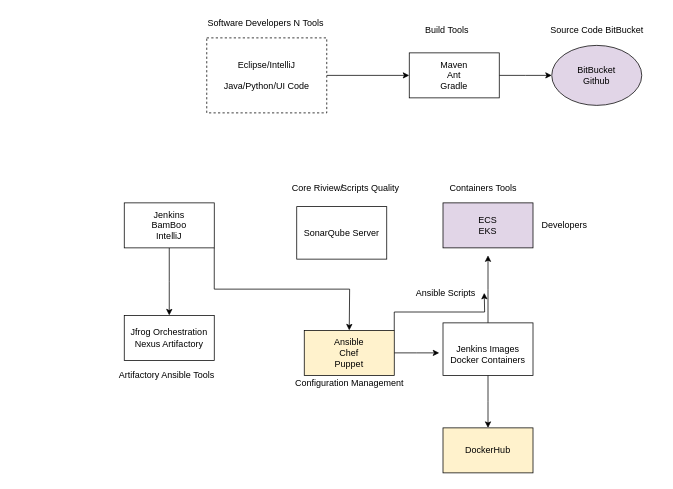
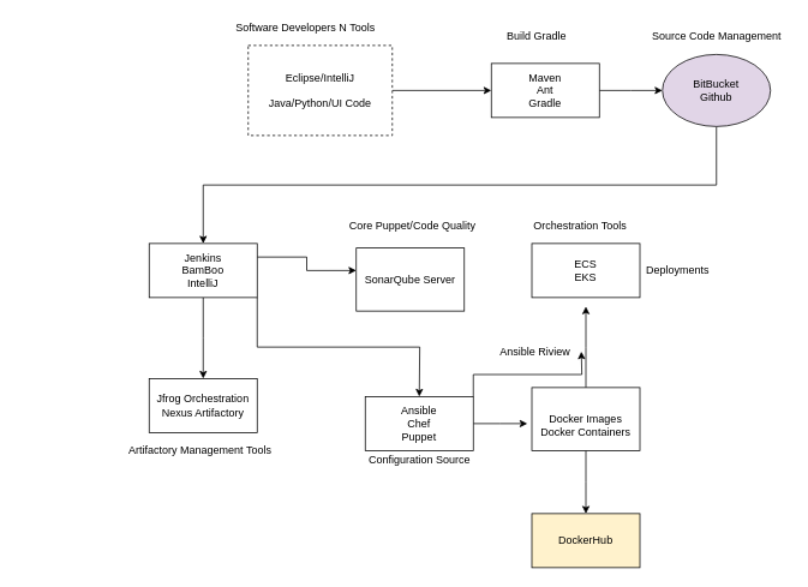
  <mxCell id="0" />
  <mxCell id="1" parent="0" />
  <mxCell id="2" style="edgeStyle=orthogonalEdgeStyle;rounded=0;orthogonalLoop=1;jettySize=auto;html=1;exitX=1;exitY=0.5;exitDx=0;exitDy=0;" edge="1" parent="1" source="3"><mxGeometry relative="1" as="geometry"><mxPoint x="545" y="100" as="targetPoint" /></mxGeometry></mxCell>
  <mxCell id="3" value="Eclipse/IntelliJ&lt;br&gt;&lt;br&gt;Java/Python/UI Code" style="rounded=0;whiteSpace=wrap;html=1;dashed=1;" vertex="1" parent="1"><mxGeometry x="275" y="50" width="160" height="100" as="geometry" /></mxCell>
- <mxCell id="4" value="&amp;nbsp; &amp;nbsp; &amp;nbsp; &amp;nbsp; &amp;nbsp; &amp;nbsp; &amp;nbsp; &amp;nbsp; &amp;nbsp; &amp;nbsp; &amp;nbsp; &amp;nbsp; &amp;nbsp; &amp;nbsp; &amp;nbsp; &amp;nbsp; &amp;nbsp; &amp;nbsp; &amp;nbsp; &amp;nbsp; &amp;nbsp;Software Developers N Tools" style="text;html=1;align=center;verticalAlign=middle;resizable=0;points=[];autosize=1;strokeColor=none;" vertex="1" parent="1"><mxGeometry x="130" y="20" width="310" height="20" as="geometry" /></mxCell>
+ <mxCell id="4" value="&amp;nbsp; &amp;nbsp; &amp;nbsp; &amp;nbsp; &amp;nbsp; &amp;nbsp; &amp;nbsp; &amp;nbsp; &amp;nbsp; &amp;nbsp; &amp;nbsp; &amp;nbsp; &amp;nbsp; &amp;nbsp; &amp;nbsp; &amp;nbsp; &amp;nbsp; &amp;nbsp; &amp;nbsp; &amp;nbsp; &amp;nbsp;Software Developers N Tools" style="text;html=1;align=center;verticalAlign=middle;resizable=0;points=[];autosize=1;strokeColor=none;" vertex="1" parent="1"><mxGeometry x="115" y="20" width="310" height="20" as="geometry" /></mxCell>
  <mxCell id="5" style="edgeStyle=orthogonalEdgeStyle;rounded=0;orthogonalLoop=1;jettySize=auto;html=1;exitX=1;exitY=0.5;exitDx=0;exitDy=0;" edge="1" parent="1" source="6"><mxGeometry relative="1" as="geometry"><mxPoint x="735" y="100" as="targetPoint" /></mxGeometry></mxCell>
  <mxCell id="6" value="Maven&lt;br&gt;Ant&lt;br&gt;Gradle" style="rounded=0;whiteSpace=wrap;html=1;" vertex="1" parent="1"><mxGeometry x="545" y="70" width="120" height="60" as="geometry" /></mxCell>
+ <mxCell id="7" style="edgeStyle=orthogonalEdgeStyle;rounded=0;orthogonalLoop=1;jettySize=auto;html=1;exitX=0.5;exitY=1;exitDx=0;exitDy=0;entryX=0.5;entryY=0;entryDx=0;entryDy=0;" edge="1" parent="1" source="8" target="14"><mxGeometry relative="1" as="geometry"><mxPoint y="260" as="targetPoint" x="225" /><Array as="points"><mxPoint x="795" y="205" /><mxPoint y="205" x="225" /></Array></mxGeometry></mxCell>
  <mxCell id="8" value="BitBucket&lt;br&gt;Github" style="ellipse;whiteSpace=wrap;html=1;fillColor=#e1d5e7;" vertex="1" parent="1"><mxGeometry x="735" y="60" width="120" height="80" as="geometry" /></mxCell>
- <mxCell id="9" value="&amp;nbsp; &amp;nbsp; &amp;nbsp; &amp;nbsp; &amp;nbsp; &amp;nbsp; &amp;nbsp; &amp;nbsp; &amp;nbsp; &amp;nbsp; &amp;nbsp; &amp;nbsp; &amp;nbsp; &amp;nbsp; &amp;nbsp; &amp;nbsp; &amp;nbsp; &amp;nbsp; Source Code BitBucket" style="text;html=1;align=center;verticalAlign=middle;resizable=0;points=[];autosize=1;strokeColor=none;" vertex="1" parent="1"><mxGeometry x="595" y="30" width="280" height="20" as="geometry" /></mxCell>
- <mxCell id="10" value="&amp;nbsp; &amp;nbsp; &amp;nbsp; &amp;nbsp; &amp;nbsp; &amp;nbsp; &amp;nbsp; &amp;nbsp; &amp;nbsp; Build Tools" style="text;html=1;align=center;verticalAlign=middle;resizable=0;points=[];autosize=1;strokeColor=none;" vertex="1" parent="1"><mxGeometry x="500" y="30" width="130" height="20" as="geometry" /></mxCell>
+ <mxCell id="9" value="&amp;nbsp; &amp;nbsp; &amp;nbsp; &amp;nbsp; &amp;nbsp; &amp;nbsp; &amp;nbsp; &amp;nbsp; &amp;nbsp; &amp;nbsp; &amp;nbsp; &amp;nbsp; &amp;nbsp; &amp;nbsp; &amp;nbsp; &amp;nbsp; &amp;nbsp; &amp;nbsp; Source Code Management" style="text;html=1;align=center;verticalAlign=middle;resizable=0;points=[];autosize=1;strokeColor=none;" vertex="1" parent="1"><mxGeometry x="595" y="30" width="280" height="20" as="geometry" /></mxCell>
+ <mxCell id="10" value="&amp;nbsp; &amp;nbsp; &amp;nbsp; &amp;nbsp; &amp;nbsp; &amp;nbsp; &amp;nbsp; &amp;nbsp; &amp;nbsp; Build Gradle" style="text;html=1;align=center;verticalAlign=middle;resizable=0;points=[];autosize=1;strokeColor=none;" vertex="1" parent="1"><mxGeometry x="500" y="30" width="130" height="20" as="geometry" /></mxCell>
+ <mxCell id="11" style="edgeStyle=orthogonalEdgeStyle;rounded=0;orthogonalLoop=1;jettySize=auto;html=1;exitX=1;exitY=0.25;exitDx=0;exitDy=0;entryX=0;entryY=0.357;entryDx=0;entryDy=0;entryPerimeter=0;" edge="1" parent="1" source="14" target="15"><mxGeometry relative="1" as="geometry" /></mxCell>
  <mxCell id="12" style="edgeStyle=orthogonalEdgeStyle;rounded=0;orthogonalLoop=1;jettySize=auto;html=1;exitX=0.5;exitY=1;exitDx=0;exitDy=0;" edge="1" parent="1" source="14"><mxGeometry relative="1" as="geometry"><mxPoint y="420" as="targetPoint" x="225" /></mxGeometry></mxCell>
  <mxCell id="13" style="edgeStyle=orthogonalEdgeStyle;rounded=0;orthogonalLoop=1;jettySize=auto;html=1;exitX=1;exitY=1;exitDx=0;exitDy=0;" edge="1" parent="1" source="14"><mxGeometry relative="1" as="geometry"><mxPoint x="465" y="440" as="targetPoint" /></mxGeometry></mxCell>
  <mxCell id="14" value="Jenkins&lt;br&gt;BamBoo&lt;br&gt;IntelliJ" style="rounded=0;whiteSpace=wrap;html=1;" vertex="1" parent="1"><mxGeometry x="165" y="270" width="120" height="60" as="geometry" /></mxCell>
  <mxCell id="15" value="SonarQube Server" style="rounded=0;whiteSpace=wrap;html=1;" vertex="1" parent="1"><mxGeometry x="395" y="275" width="120" height="70" as="geometry" /></mxCell>
- <mxCell id="16" value="&amp;nbsp; &amp;nbsp; &amp;nbsp; &amp;nbsp; &amp;nbsp; &amp;nbsp; &amp;nbsp; Core Riview/" style="text;html=1;align=center;verticalAlign=middle;resizable=0;points=[];autosize=1;strokeColor=none;" vertex="1" parent="1"><mxGeometry x="334" y="240" width="130" height="20" as="geometry" /></mxCell>
- <mxCell id="17" value="&amp;nbsp; &amp;nbsp; &amp;nbsp; &amp;nbsp; &amp;nbsp; Scripts Quality" style="text;html=1;align=center;verticalAlign=middle;resizable=0;points=[];autosize=1;strokeColor=none;" vertex="1" parent="1"><mxGeometry x="416" y="240" width="120" height="20" as="geometry" /></mxCell>
+ <mxCell id="16" value="&amp;nbsp; &amp;nbsp; &amp;nbsp; &amp;nbsp; &amp;nbsp; &amp;nbsp; &amp;nbsp; Core Puppet/" style="text;html=1;align=center;verticalAlign=middle;resizable=0;points=[];autosize=1;strokeColor=none;" vertex="1" parent="1"><mxGeometry x="334" y="240" width="130" height="20" as="geometry" /></mxCell>
+ <mxCell id="17" value="&amp;nbsp; &amp;nbsp; &amp;nbsp; &amp;nbsp; &amp;nbsp; Code Quality" style="text;html=1;align=center;verticalAlign=middle;resizable=0;points=[];autosize=1;strokeColor=none;" vertex="1" parent="1"><mxGeometry x="416" y="240" width="120" height="20" as="geometry" /></mxCell>
  <mxCell id="18" value="Jfrog Orchestration&lt;br&gt;Nexus Artifactory" style="rounded=0;whiteSpace=wrap;html=1;" vertex="1" parent="1"><mxGeometry x="165" y="420" width="120" height="60" as="geometry" /></mxCell>
- <mxCell id="19" value="&amp;nbsp; &amp;nbsp; &amp;nbsp; &amp;nbsp; &amp;nbsp; &amp;nbsp; &amp;nbsp; &amp;nbsp; &amp;nbsp; &amp;nbsp; &amp;nbsp; &amp;nbsp; &amp;nbsp; &amp;nbsp; &amp;nbsp; &amp;nbsp; &amp;nbsp; Artifactory Ansible Tools" style="text;html=1;align=center;verticalAlign=middle;resizable=0;points=[];autosize=1;strokeColor=none;" vertex="1" parent="1"><mxGeometry x="20" y="490" width="290" height="20" as="geometry" /></mxCell>
+ <mxCell id="19" value="&amp;nbsp; &amp;nbsp; &amp;nbsp; &amp;nbsp; &amp;nbsp; &amp;nbsp; &amp;nbsp; &amp;nbsp; &amp;nbsp; &amp;nbsp; &amp;nbsp; &amp;nbsp; &amp;nbsp; &amp;nbsp; &amp;nbsp; &amp;nbsp; &amp;nbsp; Artifactory Management Tools" style="text;html=1;align=center;verticalAlign=middle;resizable=0;points=[];autosize=1;strokeColor=none;" vertex="1" parent="1"><mxGeometry x="20" y="490" width="290" height="20" as="geometry" /></mxCell>
  <mxCell id="20" style="edgeStyle=orthogonalEdgeStyle;rounded=0;orthogonalLoop=1;jettySize=auto;html=1;exitX=1;exitY=0.5;exitDx=0;exitDy=0;" edge="1" parent="1" source="22"><mxGeometry relative="1" as="geometry"><mxPoint x="585" y="470" as="targetPoint" /></mxGeometry></mxCell>
  <mxCell id="21" style="edgeStyle=orthogonalEdgeStyle;rounded=0;orthogonalLoop=1;jettySize=auto;html=1;exitX=1;exitY=0;exitDx=0;exitDy=0;" edge="1" parent="1" source="22"><mxGeometry relative="1" as="geometry"><mxPoint x="645" y="390" as="targetPoint" /></mxGeometry></mxCell>
- <mxCell id="22" value="Ansible&lt;br&gt;Chef&lt;br&gt;Puppet" style="rounded=0;whiteSpace=wrap;html=1;fillColor=#fff2cc;" vertex="1" parent="1"><mxGeometry x="405" y="440" width="120" height="60" as="geometry" /></mxCell>
- <mxCell id="23" value="&amp;nbsp; &amp;nbsp; &amp;nbsp; &amp;nbsp; &amp;nbsp; &amp;nbsp; &amp;nbsp; &amp;nbsp; &amp;nbsp; &amp;nbsp; &amp;nbsp; &amp;nbsp; Configuration Management" style="text;html=1;align=center;verticalAlign=middle;resizable=0;points=[];autosize=1;strokeColor=none;" vertex="1" parent="1"><mxGeometry x="305" y="500" width="240" height="20" as="geometry" /></mxCell>
+ <mxCell id="22" value="Ansible&lt;br&gt;Chef&lt;br&gt;Puppet" style="rounded=0;whiteSpace=wrap;html=1;" vertex="1" parent="1"><mxGeometry x="405" y="440" width="120" height="60" as="geometry" /></mxCell>
+ <mxCell id="23" value="&amp;nbsp; &amp;nbsp; &amp;nbsp; &amp;nbsp; &amp;nbsp; &amp;nbsp; &amp;nbsp; &amp;nbsp; &amp;nbsp; &amp;nbsp; &amp;nbsp; &amp;nbsp; Configuration Source" style="text;html=1;align=center;verticalAlign=middle;resizable=0;points=[];autosize=1;strokeColor=none;" vertex="1" parent="1"><mxGeometry x="305" y="500" width="240" height="20" as="geometry" /></mxCell>
  <mxCell id="24" style="edgeStyle=orthogonalEdgeStyle;rounded=0;orthogonalLoop=1;jettySize=auto;html=1;exitX=0.5;exitY=1;exitDx=0;exitDy=0;" edge="1" parent="1" source="26"><mxGeometry relative="1" as="geometry"><mxPoint x="650" y="570" as="targetPoint" /></mxGeometry></mxCell>
  <mxCell id="25" style="edgeStyle=orthogonalEdgeStyle;rounded=0;orthogonalLoop=1;jettySize=auto;html=1;" edge="1" parent="1" source="26"><mxGeometry relative="1" as="geometry"><mxPoint x="650" y="340" as="targetPoint" /></mxGeometry></mxCell>
- <mxCell id="26" value="&lt;br&gt;Jenkins Images&lt;br&gt;Docker Containers" style="rounded=0;whiteSpace=wrap;html=1;" vertex="1" parent="1"><mxGeometry x="590" y="430" width="120" height="70" as="geometry" /></mxCell>
+ <mxCell id="26" value="&lt;br&gt;Docker Images&lt;br&gt;Docker Containers" style="rounded=0;whiteSpace=wrap;html=1;" vertex="1" parent="1"><mxGeometry x="590" y="430" width="120" height="70" as="geometry" /></mxCell>
  <mxCell id="27" value="DockerHub" style="rounded=0;whiteSpace=wrap;html=1;fillColor=#fff2cc;" vertex="1" parent="1"><mxGeometry x="590" y="570" width="120" height="60" as="geometry" /></mxCell>
- <mxCell id="28" value="ECS&lt;br&gt;EKS" style="rounded=0;whiteSpace=wrap;html=1;fillColor=#e1d5e7;" vertex="1" parent="1"><mxGeometry x="590" y="270" width="120" height="60" as="geometry" /></mxCell>
- <mxCell id="29" value="&amp;nbsp; &amp;nbsp; &amp;nbsp; &amp;nbsp; &amp;nbsp; &amp;nbsp; &amp;nbsp; &amp;nbsp; &amp;nbsp; &amp;nbsp; &amp;nbsp; &amp;nbsp; &amp;nbsp; &amp;nbsp; &amp;nbsp; &amp;nbsp; &amp;nbsp; &amp;nbsp; &amp;nbsp; &amp;nbsp; &amp;nbsp; &amp;nbsp; &amp;nbsp; &amp;nbsp;Ansible Scripts" style="text;html=1;align=center;verticalAlign=middle;resizable=0;points=[];autosize=1;strokeColor=none;" vertex="1" parent="1"><mxGeometry x="390" y="380" width="250" height="20" as="geometry" /></mxCell>
- <mxCell id="30" value="&amp;nbsp; &amp;nbsp; &amp;nbsp; &amp;nbsp; &amp;nbsp; &amp;nbsp; &amp;nbsp; &amp;nbsp; Developers" style="text;html=1;align=center;verticalAlign=middle;resizable=0;points=[];autosize=1;strokeColor=none;" vertex="1" parent="1"><mxGeometry x="655" y="290" width="140" height="20" as="geometry" /></mxCell>
- <mxCell id="31" value="&amp;nbsp; &amp;nbsp; &amp;nbsp; &amp;nbsp; &amp;nbsp; &amp;nbsp; &amp;nbsp; &amp;nbsp; &amp;nbsp; &amp;nbsp; &amp;nbsp; &amp;nbsp;Containers Tools" style="text;html=1;align=center;verticalAlign=middle;resizable=0;points=[];autosize=1;strokeColor=none;" vertex="1" parent="1"><mxGeometry x="505" y="240" width="200" height="20" as="geometry" /></mxCell>
+ <mxCell id="28" value="ECS&lt;br&gt;EKS" style="rounded=0;whiteSpace=wrap;html=1;" vertex="1" parent="1"><mxGeometry x="590" y="270" width="120" height="60" as="geometry" /></mxCell>
+ <mxCell id="29" value="&amp;nbsp; &amp;nbsp; &amp;nbsp; &amp;nbsp; &amp;nbsp; &amp;nbsp; &amp;nbsp; &amp;nbsp; &amp;nbsp; &amp;nbsp; &amp;nbsp; &amp;nbsp; &amp;nbsp; &amp;nbsp; &amp;nbsp; &amp;nbsp; &amp;nbsp; &amp;nbsp; &amp;nbsp; &amp;nbsp; &amp;nbsp; &amp;nbsp; &amp;nbsp; &amp;nbsp;Ansible Riview" style="text;html=1;align=center;verticalAlign=middle;resizable=0;points=[];autosize=1;strokeColor=none;" vertex="1" parent="1"><mxGeometry x="390" y="380" width="250" height="20" as="geometry" /></mxCell>
+ <mxCell id="30" value="&amp;nbsp; &amp;nbsp; &amp;nbsp; &amp;nbsp; &amp;nbsp; &amp;nbsp; &amp;nbsp; &amp;nbsp; Deployments" style="text;html=1;align=center;verticalAlign=middle;resizable=0;points=[];autosize=1;strokeColor=none;" vertex="1" parent="1"><mxGeometry x="655" y="290" width="140" height="20" as="geometry" /></mxCell>
+ <mxCell id="31" value="&amp;nbsp; &amp;nbsp; &amp;nbsp; &amp;nbsp; &amp;nbsp; &amp;nbsp; &amp;nbsp; &amp;nbsp; &amp;nbsp; &amp;nbsp; &amp;nbsp; &amp;nbsp;Orchestration Tools" style="text;html=1;align=center;verticalAlign=middle;resizable=0;points=[];autosize=1;strokeColor=none;" vertex="1" parent="1"><mxGeometry x="505" y="240" width="200" height="20" as="geometry" /></mxCell>
